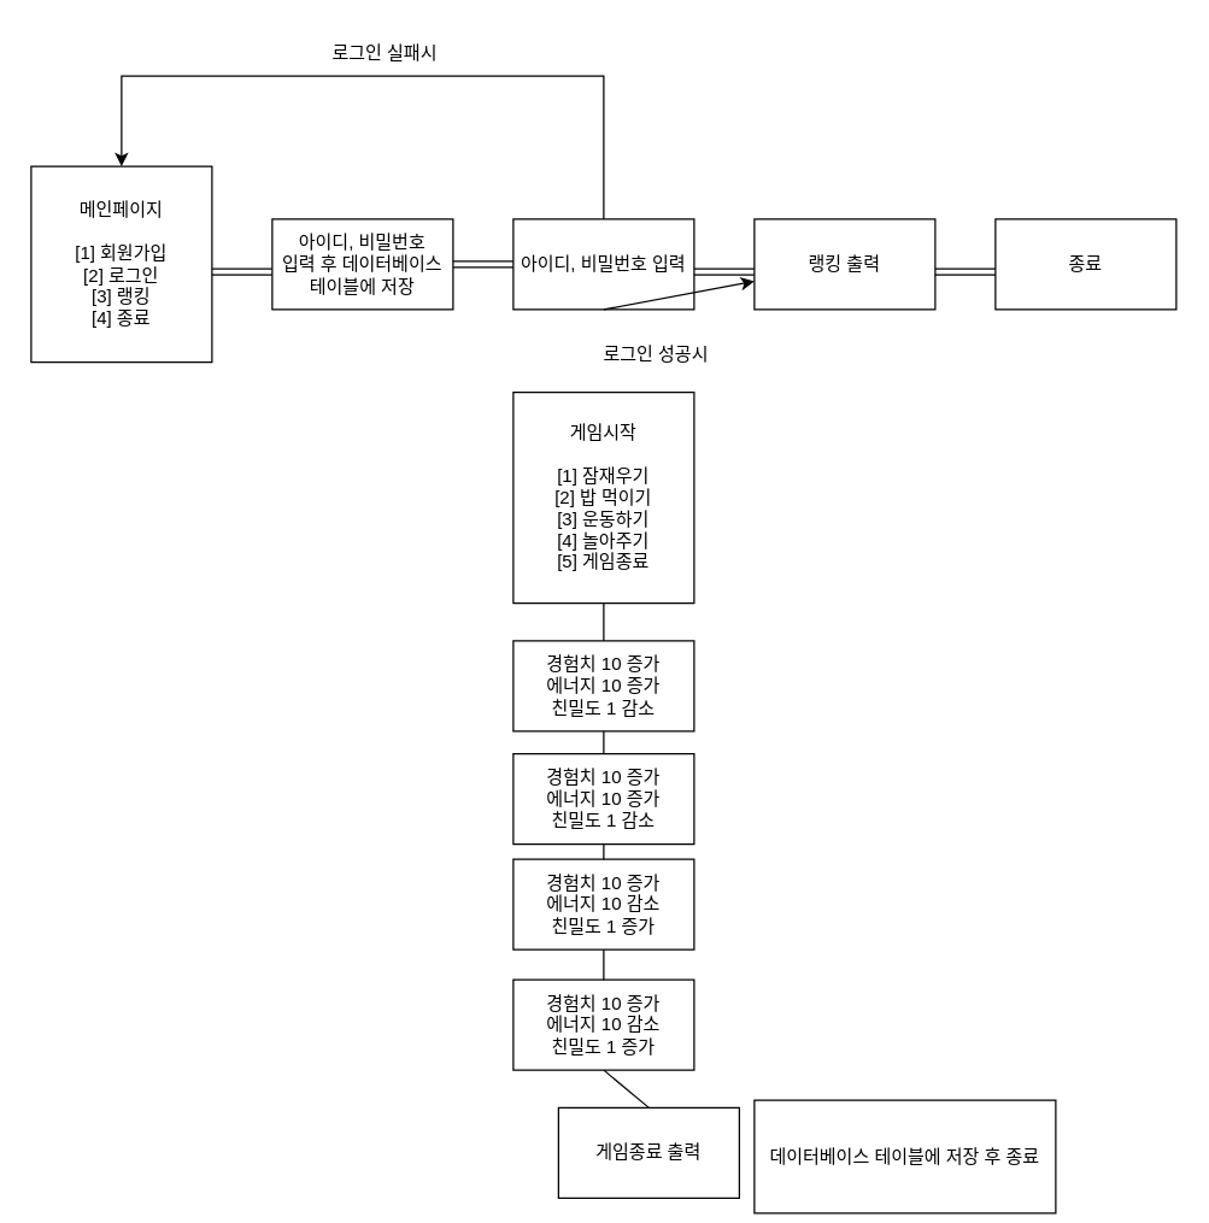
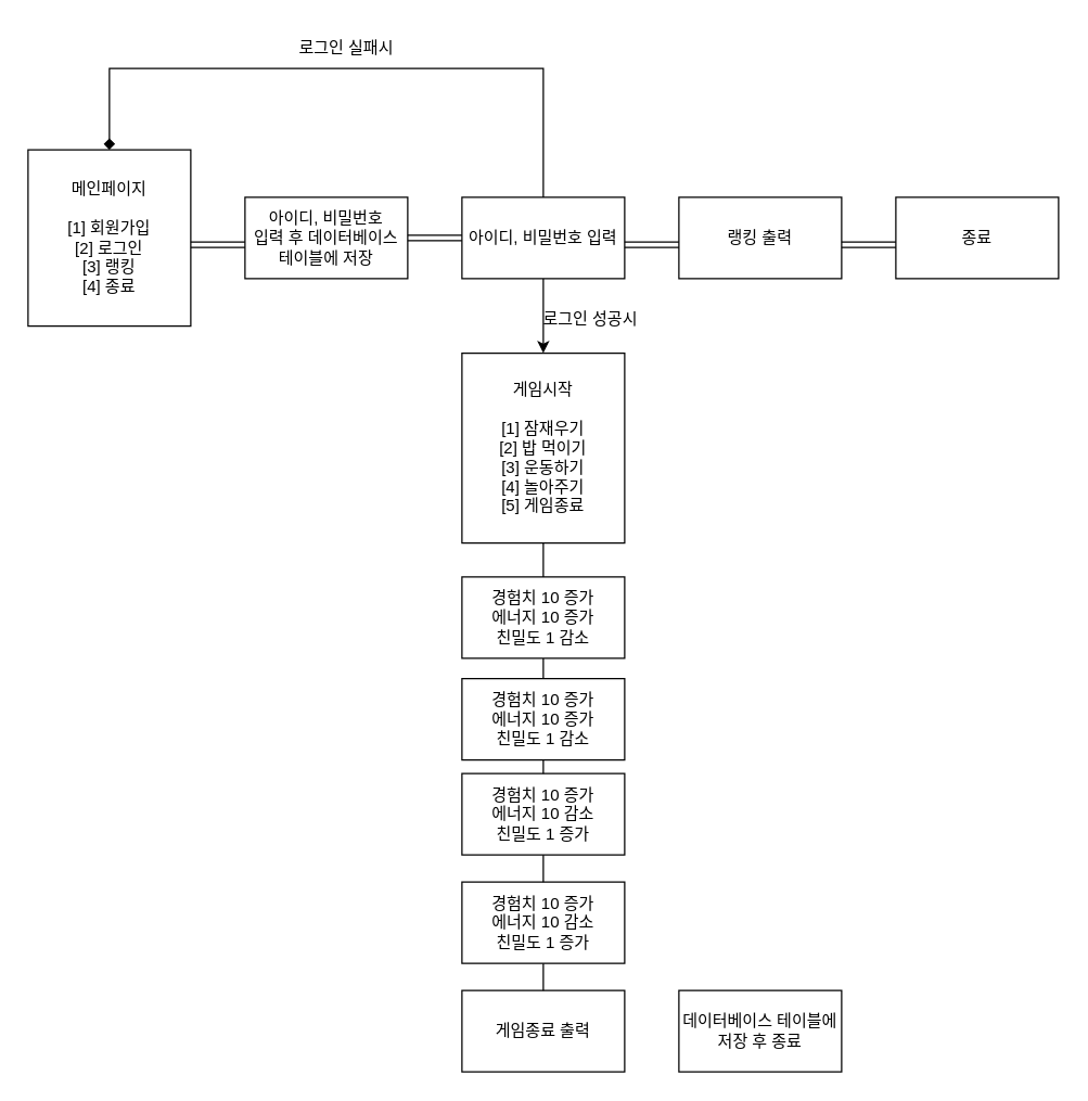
  <mxCell id="0" />
  <mxCell id="1" parent="0" />
  <mxCell id="2" value="메인페이지&lt;br&gt;&lt;br&gt;[1] 회원가입&lt;br&gt;[2] 로그인&lt;br&gt;[3] 랭킹&lt;br&gt;[4] 종료" style="rounded=0;whiteSpace=wrap;html=1;" vertex="1" parent="1"><mxGeometry y="110" width="120" height="130" as="geometry" x="20" /></mxCell>
  <mxCell id="3" value="아이디, 비밀번호 &lt;br&gt;입력 후 데이터베이스 테이블에 저장" style="rounded=0;whiteSpace=wrap;html=1;" vertex="1" parent="1"><mxGeometry x="180" y="145" width="120" height="60" as="geometry" /></mxCell>
  <mxCell id="4" value="아이디, 비밀번호 입력" style="rounded=0;whiteSpace=wrap;html=1;" vertex="1" parent="1"><mxGeometry x="340" y="145" width="120" height="60" as="geometry" /></mxCell>
  <mxCell id="5" value="게임시작&lt;br&gt;&lt;br&gt;[1] 잠재우기&lt;br&gt;[2] 밥 먹이기&lt;br&gt;[3] 운동하기&lt;br&gt;[4] 놀아주기&lt;br&gt;[5] 게임종료" style="rounded=0;whiteSpace=wrap;html=1;" vertex="1" parent="1"><mxGeometry x="340" y="260" width="120" height="140" as="geometry" /></mxCell>
- <mxCell id="6" value="데이터베이스 테이블에 저장 후 종료" style="rounded=0;whiteSpace=wrap;html=1;" vertex="1" parent="1"><mxGeometry x="500" y="730" width="200" height="75" as="geometry" /></mxCell>
+ <mxCell id="6" value="데이터베이스 테이블에 저장 후 종료" style="rounded=0;whiteSpace=wrap;html=1;" vertex="1" parent="1"><mxGeometry x="500" y="730" width="120" height="60" as="geometry" /></mxCell>
  <mxCell id="7" value="랭킹 출력" style="rounded=0;whiteSpace=wrap;html=1;" vertex="1" parent="1"><mxGeometry x="500" y="145" width="120" height="60" as="geometry" /></mxCell>
  <mxCell id="8" value="종료" style="rounded=0;whiteSpace=wrap;html=1;" vertex="1" parent="1"><mxGeometry x="660" y="145" width="120" height="60" as="geometry" /></mxCell>
- <mxCell id="9" value="게임종료 출력" style="rounded=0;whiteSpace=wrap;html=1;" vertex="1" parent="1"><mxGeometry x="370" y="735" width="120" height="60" as="geometry" /></mxCell>
+ <mxCell id="9" value="게임종료 출력" style="rounded=0;whiteSpace=wrap;html=1;" vertex="1" parent="1"><mxGeometry x="340" y="730" width="120" height="60" as="geometry" /></mxCell>
  <mxCell id="10" value="경험치 10 증가&lt;br&gt;에너지 10 증가&lt;br&gt;친밀도 1 감소" style="rounded=0;whiteSpace=wrap;html=1;" vertex="1" parent="1"><mxGeometry x="340" y="425" width="120" height="60" as="geometry" /></mxCell>
  <mxCell id="11" value="경험치 10 증가&lt;br&gt;에너지 10 증가&lt;br&gt;친밀도 1 감소" style="rounded=0;whiteSpace=wrap;html=1;" vertex="1" parent="1"><mxGeometry x="340" y="500" width="120" height="60" as="geometry" /></mxCell>
  <mxCell id="12" value="경험치 10 증가&lt;br&gt;에너지 10 감소&lt;br&gt;친밀도 1 증가" style="rounded=0;whiteSpace=wrap;html=1;" vertex="1" parent="1"><mxGeometry x="340" y="570" width="120" height="60" as="geometry" /></mxCell>
  <mxCell id="13" value="경험치 10 증가&lt;br&gt;에너지 10 감소&lt;br&gt;친밀도 1 증가" style="rounded=0;whiteSpace=wrap;html=1;" vertex="1" parent="1"><mxGeometry x="340" y="650" width="120" height="60" as="geometry" /></mxCell>
  <mxCell id="14" value="" style="shape=link;html=1;rounded=0;" edge="1" parent="1"><mxGeometry relative="1" as="geometry"><mxPoint x="140" y="180" as="sourcePoint" /><mxPoint x="180" y="180" as="targetPoint" /></mxGeometry></mxCell>
  <mxCell id="15" value="" style="shape=link;html=1;rounded=0;" edge="1" parent="1"><mxGeometry relative="1" as="geometry"><mxPoint x="620" y="180" as="sourcePoint" /><mxPoint x="660" y="180" as="targetPoint" /></mxGeometry></mxCell>
  <mxCell id="16" value="" style="shape=link;html=1;rounded=0;" edge="1" parent="1"><mxGeometry relative="1" as="geometry"><mxPoint x="460" y="180" as="sourcePoint" /><mxPoint x="500" y="180" as="targetPoint" /></mxGeometry></mxCell>
  <mxCell id="17" value="" style="shape=link;html=1;rounded=0;entryX=0;entryY=0.5;entryDx=0;entryDy=0;exitX=1;exitY=0.5;exitDx=0;exitDy=0;" edge="1" parent="1" source="3" target="4"><mxGeometry relative="1" as="geometry"><mxPoint x="170" y="210" as="sourcePoint" /><mxPoint x="210" y="210" as="targetPoint" /></mxGeometry></mxCell>
- <mxCell id="18" value="" style="endArrow=classic;html=1;rounded=0;exitX=0.5;exitY=1;exitDx=0;exitDy=0;" edge="1" parent="1" source="4" target="7"><mxGeometry width="50" height="50" relative="1" as="geometry"><mxPoint x="450" y="390" as="sourcePoint" /><mxPoint x="500" y="340" as="targetPoint" /></mxGeometry></mxCell>
+ <mxCell id="18" value="" style="endArrow=classic;html=1;rounded=0;exitX=0.5;exitY=1;exitDx=0;exitDy=0;entryX=0.5;entryY=0;entryDx=0;entryDy=0;" edge="1" parent="1" source="4" target="5"><mxGeometry width="50" height="50" relative="1" as="geometry"><mxPoint x="450" y="390" as="sourcePoint" /><mxPoint x="500" y="340" as="targetPoint" /></mxGeometry></mxCell>
  <mxCell id="19" value="로그인 성공시" style="text;html=1;strokeColor=none;fillColor=none;align=center;verticalAlign=middle;whiteSpace=wrap;rounded=0;fontStyle=0" vertex="1" parent="1"><mxGeometry x="380" y="220" width="110" height="30" as="geometry" /></mxCell>
- <mxCell id="20" value="" style="endArrow=classic;html=1;rounded=0;entryX=0.5;entryY=0;entryDx=0;entryDy=0;exitX=0.5;exitY=0;exitDx=0;exitDy=0;" edge="1" parent="1" source="4" target="2"><mxGeometry width="50" height="50" relative="1" as="geometry"><mxPoint x="450" y="390" as="sourcePoint" /><mxPoint x="500" y="340" as="targetPoint" /><Array as="points"><mxPoint x="400" y="50" /><mxPoint x="80" y="50" /></Array></mxGeometry></mxCell>
+ <mxCell id="20" value="" style="endArrow=diamond;html=1;rounded=0;entryX=0.5;entryY=0;entryDx=0;entryDy=0;exitX=0.5;exitY=0;exitDx=0;exitDy=0;" edge="1" parent="1" source="4" target="2"><mxGeometry width="50" height="50" relative="1" as="geometry"><mxPoint x="450" y="390" as="sourcePoint" /><mxPoint x="500" y="340" as="targetPoint" /><Array as="points"><mxPoint x="400" y="50" /><mxPoint x="80" y="50" /></Array></mxGeometry></mxCell>
  <mxCell id="21" value="로그인 실패시" style="text;html=1;strokeColor=none;fillColor=none;align=center;verticalAlign=middle;whiteSpace=wrap;rounded=0;" vertex="1" parent="1"><mxGeometry x="200" y="20" width="110" height="30" as="geometry" /></mxCell>
  <mxCell id="22" value="" style="endArrow=none;html=1;rounded=0;entryX=0.5;entryY=1;entryDx=0;entryDy=0;exitX=0.5;exitY=0;exitDx=0;exitDy=0;" edge="1" parent="1" source="10" target="5"><mxGeometry width="50" height="50" relative="1" as="geometry"><mxPoint x="400" y="490" as="sourcePoint" /><mxPoint x="450" y="440" as="targetPoint" /></mxGeometry></mxCell>
  <mxCell id="23" value="" style="endArrow=none;html=1;rounded=0;exitX=0.5;exitY=1;exitDx=0;exitDy=0;entryX=0.5;entryY=0;entryDx=0;entryDy=0;" edge="1" parent="1" source="10" target="11"><mxGeometry width="50" height="50" relative="1" as="geometry"><mxPoint x="400" y="490" as="sourcePoint" /><mxPoint x="640" y="520" as="targetPoint" /></mxGeometry></mxCell>
  <mxCell id="24" value="" style="endArrow=none;html=1;rounded=0;entryX=0.5;entryY=1;entryDx=0;entryDy=0;exitX=0.5;exitY=0;exitDx=0;exitDy=0;" edge="1" parent="1" source="12" target="11"><mxGeometry width="50" height="50" relative="1" as="geometry"><mxPoint x="400" y="490" as="sourcePoint" /><mxPoint x="450" y="440" as="targetPoint" /></mxGeometry></mxCell>
  <mxCell id="25" value="" style="endArrow=none;html=1;rounded=0;entryX=0.5;entryY=1;entryDx=0;entryDy=0;exitX=0.5;exitY=0;exitDx=0;exitDy=0;" edge="1" parent="1" source="13" target="12"><mxGeometry width="50" height="50" relative="1" as="geometry"><mxPoint x="400" y="490" as="sourcePoint" /><mxPoint x="450" y="440" as="targetPoint" /></mxGeometry></mxCell>
  <mxCell id="26" value="" style="endArrow=none;html=1;rounded=0;entryX=0.5;entryY=0;entryDx=0;entryDy=0;exitX=0.5;exitY=1;exitDx=0;exitDy=0;" edge="1" parent="1" source="13" target="9"><mxGeometry width="50" height="50" relative="1" as="geometry"><mxPoint x="400" y="490" as="sourcePoint" /><mxPoint x="450" y="440" as="targetPoint" /></mxGeometry></mxCell>
